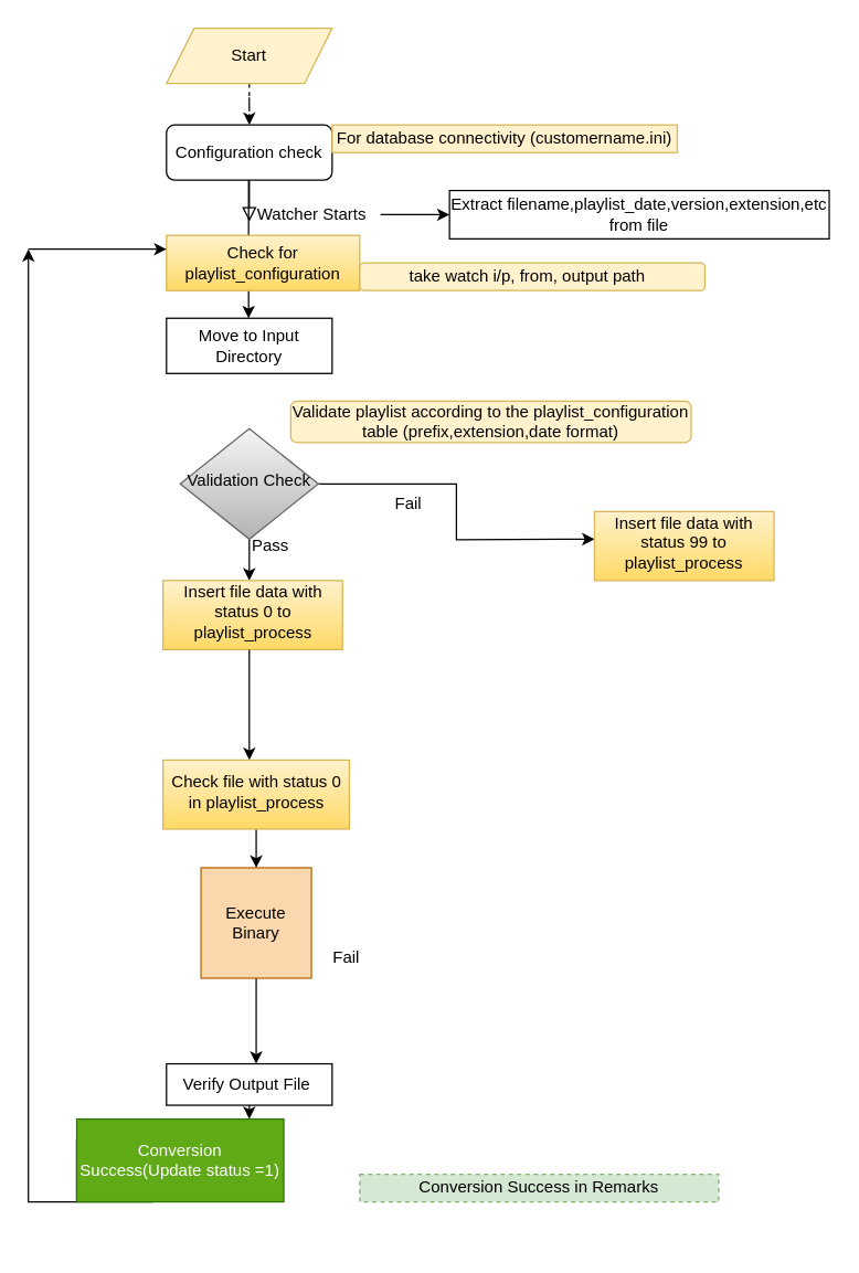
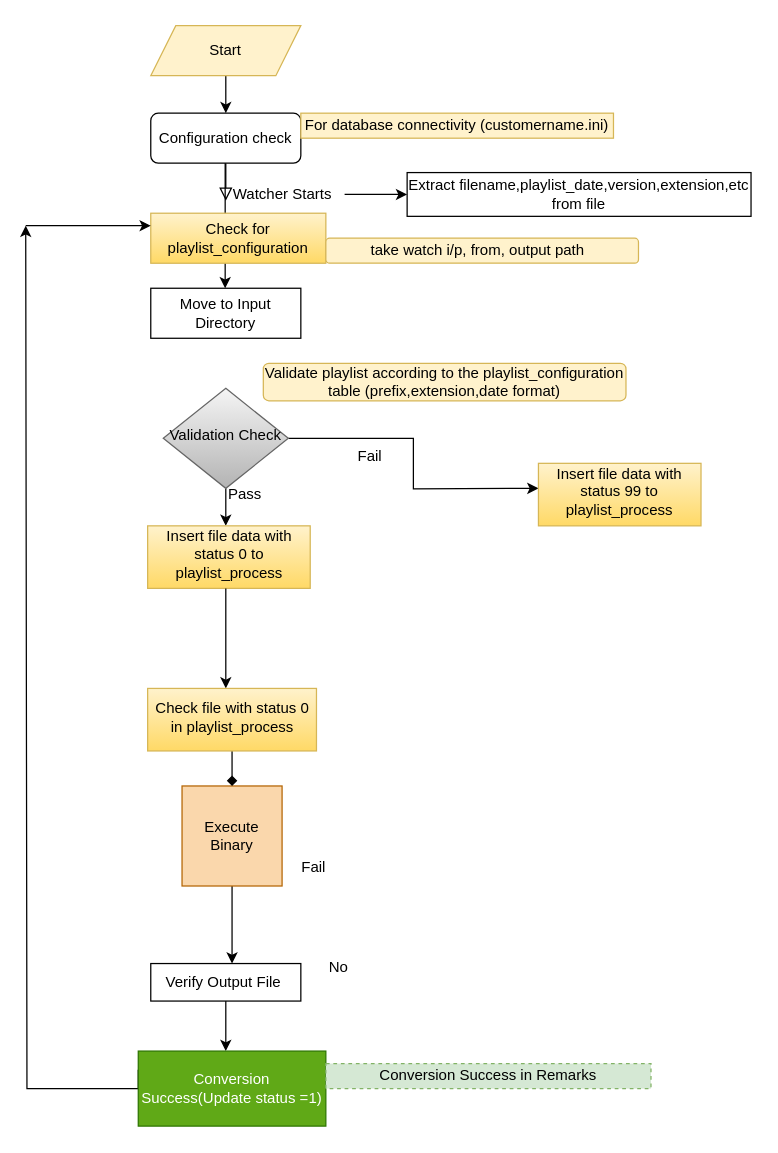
  <mxCell id="0" />
  <mxCell id="1" parent="0" />
  <mxCell id="2" value="" style="rounded=0;html=1;jettySize=auto;orthogonalLoop=1;fontSize=11;endArrow=block;endFill=0;endSize=8;strokeWidth=1;shadow=0;labelBackgroundColor=none;edgeStyle=orthogonalEdgeStyle;" parent="1" source="3" edge="1"><mxGeometry relative="1" as="geometry"><mxPoint x="180" y="160" as="targetPoint" /></mxGeometry></mxCell>
  <mxCell id="3" value="Configuration check" style="rounded=1;whiteSpace=wrap;html=1;fontSize=12;glass=0;strokeWidth=1;shadow=0;" parent="1" vertex="1"><mxGeometry x="120" y="90" width="120" height="40" as="geometry" /></mxCell>
  <mxCell id="4" value="" style="edgeStyle=orthogonalEdgeStyle;rounded=0;orthogonalLoop=1;jettySize=auto;html=1;" parent="1" source="6" edge="1"><mxGeometry relative="1" as="geometry"><mxPoint x="180" y="420" as="targetPoint" /></mxGeometry></mxCell>
  <mxCell id="5" style="edgeStyle=orthogonalEdgeStyle;rounded=0;orthogonalLoop=1;jettySize=auto;html=1;" edge="1" parent="1" source="6"><mxGeometry relative="1" as="geometry"><mxPoint x="430" y="390" as="targetPoint" /></mxGeometry></mxCell>
  <mxCell id="6" value="Validation Check" style="rhombus;whiteSpace=wrap;html=1;shadow=0;fontFamily=Helvetica;fontSize=12;align=center;strokeWidth=1;spacing=6;spacingTop=-4;fillColor=#f5f5f5;strokeColor=#666666;gradientColor=#b3b3b3;" parent="1" vertex="1"><mxGeometry x="130" y="310" width="100" height="80" as="geometry" /></mxCell>
  <mxCell id="7" value="" style="edgeStyle=orthogonalEdgeStyle;rounded=0;orthogonalLoop=1;jettySize=auto;html=1;" parent="1" edge="1"><mxGeometry relative="1" as="geometry"><mxPoint x="179.5" y="130" as="sourcePoint" /><mxPoint x="179.5" y="230" as="targetPoint" /><Array as="points"><mxPoint x="179.5" y="150" /><mxPoint x="179.5" y="150" /></Array></mxGeometry></mxCell>
  <mxCell id="8" value="Check for playlist_configuration" style="rounded=0;whiteSpace=wrap;html=1;fillColor=#fff2cc;gradientColor=#ffd966;strokeColor=#d6b656;" parent="1" vertex="1"><mxGeometry x="120" y="170" width="140" height="40" as="geometry" /></mxCell>
  <mxCell id="9" value="Move to Input Directory" style="rounded=0;whiteSpace=wrap;html=1;" parent="1" vertex="1"><mxGeometry x="120" y="230" width="120" height="40" as="geometry" /></mxCell>
  <mxCell id="10" value="" style="rounded=0;whiteSpace=wrap;html=1;" parent="1" vertex="1"><mxGeometry x="310" y="300" width="120" as="geometry" /></mxCell>
  <mxCell id="11" value="" style="edgeStyle=orthogonalEdgeStyle;rounded=0;orthogonalLoop=1;jettySize=auto;html=1;" parent="1" target="12" edge="1"><mxGeometry relative="1" as="geometry"><mxPoint x="180" y="450" as="sourcePoint" /></mxGeometry></mxCell>
  <mxCell id="12" value="Insert file data with status 0 to playlist_process" style="whiteSpace=wrap;html=1;shadow=0;strokeWidth=1;spacing=6;spacingTop=-4;fillColor=#fff2cc;gradientColor=#ffd966;strokeColor=#d6b656;" parent="1" vertex="1"><mxGeometry x="117.5" y="420" width="130" height="50" as="geometry" /></mxCell>
  <mxCell id="13" value="" style="edgeStyle=orthogonalEdgeStyle;rounded=0;orthogonalLoop=1;jettySize=auto;html=1;" parent="1" edge="1"><mxGeometry relative="1" as="geometry"><mxPoint x="180" y="550" as="targetPoint" /><mxPoint x="180" y="470" as="sourcePoint" /></mxGeometry></mxCell>
  <mxCell id="14" value="" style="edgeStyle=orthogonalEdgeStyle;rounded=0;orthogonalLoop=1;jettySize=auto;html=1;" edge="1" parent="1" source="15"><mxGeometry relative="1" as="geometry"><mxPoint x="185" y="770" as="targetPoint" /></mxGeometry></mxCell>
  <mxCell id="15" value="Execute Binary" style="whiteSpace=wrap;html=1;fillColor=#fad7ac;strokeColor=#b46504;rounded=0;" parent="1" vertex="1"><mxGeometry x="145" y="628" width="80" height="80" as="geometry" /></mxCell>
  <mxCell id="16" value="Fail" style="text;html=1;align=center;verticalAlign=middle;resizable=0;points=[];autosize=1;strokeColor=none;fillColor=none;" parent="1" vertex="1"><mxGeometry x="230" y="678" width="40" height="30" as="geometry" /></mxCell>
  <mxCell id="17" value="" style="edgeStyle=orthogonalEdgeStyle;rounded=0;orthogonalLoop=1;jettySize=auto;html=1;" parent="1" source="18" target="20" edge="1"><mxGeometry relative="1" as="geometry"><Array as="points"><mxPoint x="180" y="840" /><mxPoint x="180" y="840" /></Array></mxGeometry></mxCell>
  <mxCell id="18" value="Verify Output File&amp;nbsp;" style="whiteSpace=wrap;html=1;" parent="1" vertex="1"><mxGeometry x="120" y="770" width="120" height="30" as="geometry" /></mxCell>
  <mxCell id="19" style="edgeStyle=orthogonalEdgeStyle;rounded=0;orthogonalLoop=1;jettySize=auto;html=1;exitX=0;exitY=0.25;exitDx=0;exitDy=0;" parent="1" source="20" edge="1"><mxGeometry relative="1" as="geometry"><mxPoint x="20" y="180" as="targetPoint" /><mxPoint x="90" y="870" as="sourcePoint" /><Array as="points"><mxPoint x="110" y="870" /><mxPoint x="21" y="870" /></Array></mxGeometry></mxCell>
- <mxCell id="20" value="Conversion Success(Update status =1)" style="whiteSpace=wrap;html=1;fillColor=#60a917;fontColor=#ffffff;strokeColor=#2D7600;" parent="1" vertex="1"><mxGeometry x="55" y="810" width="150" height="60" as="geometry" /></mxCell>
+ <mxCell id="20" value="Conversion Success(Update status =1)" style="whiteSpace=wrap;html=1;fillColor=#60a917;fontColor=#ffffff;strokeColor=#2D7600;" parent="1" vertex="1"><mxGeometry x="110" y="840" width="150" height="60" as="geometry" /></mxCell>
  <mxCell id="21" value="Conversion Success in Remarks" style="rounded=0;whiteSpace=wrap;html=1;fillColor=#d5e8d4;strokeColor=#82b366;dashed=1;" parent="1" vertex="1"><mxGeometry x="260" y="850" width="260" height="20" as="geometry" /></mxCell>
  <mxCell id="22" value="" style="endArrow=classic;html=1;rounded=0;" parent="1" edge="1"><mxGeometry relative="1" as="geometry"><mxPoint x="20" y="180" as="sourcePoint" /><mxPoint x="120" y="180" as="targetPoint" /></mxGeometry></mxCell>
- <mxCell id="24" style="edgeStyle=orthogonalEdgeStyle;rounded=0;orthogonalLoop=1;jettySize=auto;html=1;entryX=0.5;entryY=0;entryDx=0;entryDy=0;dashed=1;" parent="1" source="25" target="3" edge="1"><mxGeometry relative="1" as="geometry" /></mxCell>
+ <mxCell id="23" value="No" style="text;html=1;align=center;verticalAlign=middle;resizable=0;points=[];autosize=1;strokeColor=none;fillColor=none;" parent="1" vertex="1"><mxGeometry x="250" y="758" width="40" height="30" as="geometry" /></mxCell>
+ <mxCell id="24" style="edgeStyle=orthogonalEdgeStyle;rounded=0;orthogonalLoop=1;jettySize=auto;html=1;entryX=0.5;entryY=0;entryDx=0;entryDy=0;" parent="1" source="25" target="3" edge="1"><mxGeometry relative="1" as="geometry" /></mxCell>
  <mxCell id="25" value="Start" style="shape=parallelogram;perimeter=parallelogramPerimeter;whiteSpace=wrap;html=1;fixedSize=1;fillColor=#fff2cc;strokeColor=#d6b656;" parent="1" vertex="1"><mxGeometry x="120" y="20" width="120" height="40" as="geometry" /></mxCell>
  <mxCell id="26" value="For database connectivity (customername.ini)" style="rounded=0;whiteSpace=wrap;html=1;fillColor=#fff2cc;strokeColor=#d6b656;" vertex="1" parent="1"><mxGeometry x="240" y="90" width="250" height="20" as="geometry" /></mxCell>
  <mxCell id="27" value="" style="edgeStyle=orthogonalEdgeStyle;rounded=0;orthogonalLoop=1;jettySize=auto;html=1;" edge="1" parent="1" source="28" target="30"><mxGeometry relative="1" as="geometry" /></mxCell>
  <mxCell id="28" value="Watcher Starts" style="text;html=1;align=center;verticalAlign=middle;resizable=0;points=[];autosize=1;strokeColor=none;fillColor=none;" vertex="1" parent="1"><mxGeometry x="175" y="140" width="100" height="30" as="geometry" /></mxCell>
  <mxCell id="29" value="Validate playlist according to the playlist_configuration table (prefix,extension,date format)" style="rounded=1;whiteSpace=wrap;html=1;fillColor=#fff2cc;strokeColor=#d6b656;" vertex="1" parent="1"><mxGeometry x="210" y="290" width="290" height="30" as="geometry" /></mxCell>
  <mxCell id="30" value="Extract filename,playlist_date,version,extension,etc from file" style="whiteSpace=wrap;html=1;" vertex="1" parent="1"><mxGeometry x="325" y="137.5" width="275" height="35" as="geometry" /></mxCell>
  <mxCell id="31" value="Pass" style="text;html=1;align=center;verticalAlign=middle;resizable=0;points=[];autosize=1;strokeColor=none;fillColor=none;" vertex="1" parent="1"><mxGeometry x="170" y="380" width="50" height="30" as="geometry" /></mxCell>
- <mxCell id="32" value="" style="edgeStyle=orthogonalEdgeStyle;rounded=0;orthogonalLoop=1;jettySize=auto;html=1;" edge="1" parent="1" source="33" target="15"><mxGeometry relative="1" as="geometry"><Array as="points"><mxPoint x="183" y="630" /><mxPoint x="180" y="630" /></Array></mxGeometry></mxCell>
+ <mxCell id="32" value="" style="edgeStyle=orthogonalEdgeStyle;rounded=0;orthogonalLoop=1;jettySize=auto;html=1;endArrow=diamond;" edge="1" parent="1" source="33" target="15"><mxGeometry relative="1" as="geometry"><Array as="points"><mxPoint x="183" y="630" /><mxPoint x="180" y="630" /></Array></mxGeometry></mxCell>
  <mxCell id="33" value="Check file with status 0 in playlist_process" style="whiteSpace=wrap;html=1;shadow=0;strokeWidth=1;spacing=6;spacingTop=-4;fillColor=#fff2cc;gradientColor=#ffd966;strokeColor=#d6b656;" vertex="1" parent="1"><mxGeometry x="117.5" y="550" width="135" height="50" as="geometry" /></mxCell>
  <mxCell id="34" value="Fail" style="text;html=1;align=center;verticalAlign=middle;resizable=0;points=[];autosize=1;strokeColor=none;fillColor=none;" vertex="1" parent="1"><mxGeometry x="275" y="350" width="40" height="30" as="geometry" /></mxCell>
  <mxCell id="35" value="Insert file data with status 99 to playlist_process" style="whiteSpace=wrap;html=1;shadow=0;strokeWidth=1;spacing=6;spacingTop=-4;fillColor=#fff2cc;gradientColor=#ffd966;strokeColor=#d6b656;" vertex="1" parent="1"><mxGeometry x="430" y="370" width="130" height="50" as="geometry" /></mxCell>
  <mxCell id="36" value="take watch i/p, from, output path&amp;nbsp;&amp;nbsp;" style="rounded=1;whiteSpace=wrap;html=1;fillColor=#fff2cc;strokeColor=#d6b656;" vertex="1" parent="1"><mxGeometry x="260" y="190" width="250" height="20" as="geometry" /></mxCell>
